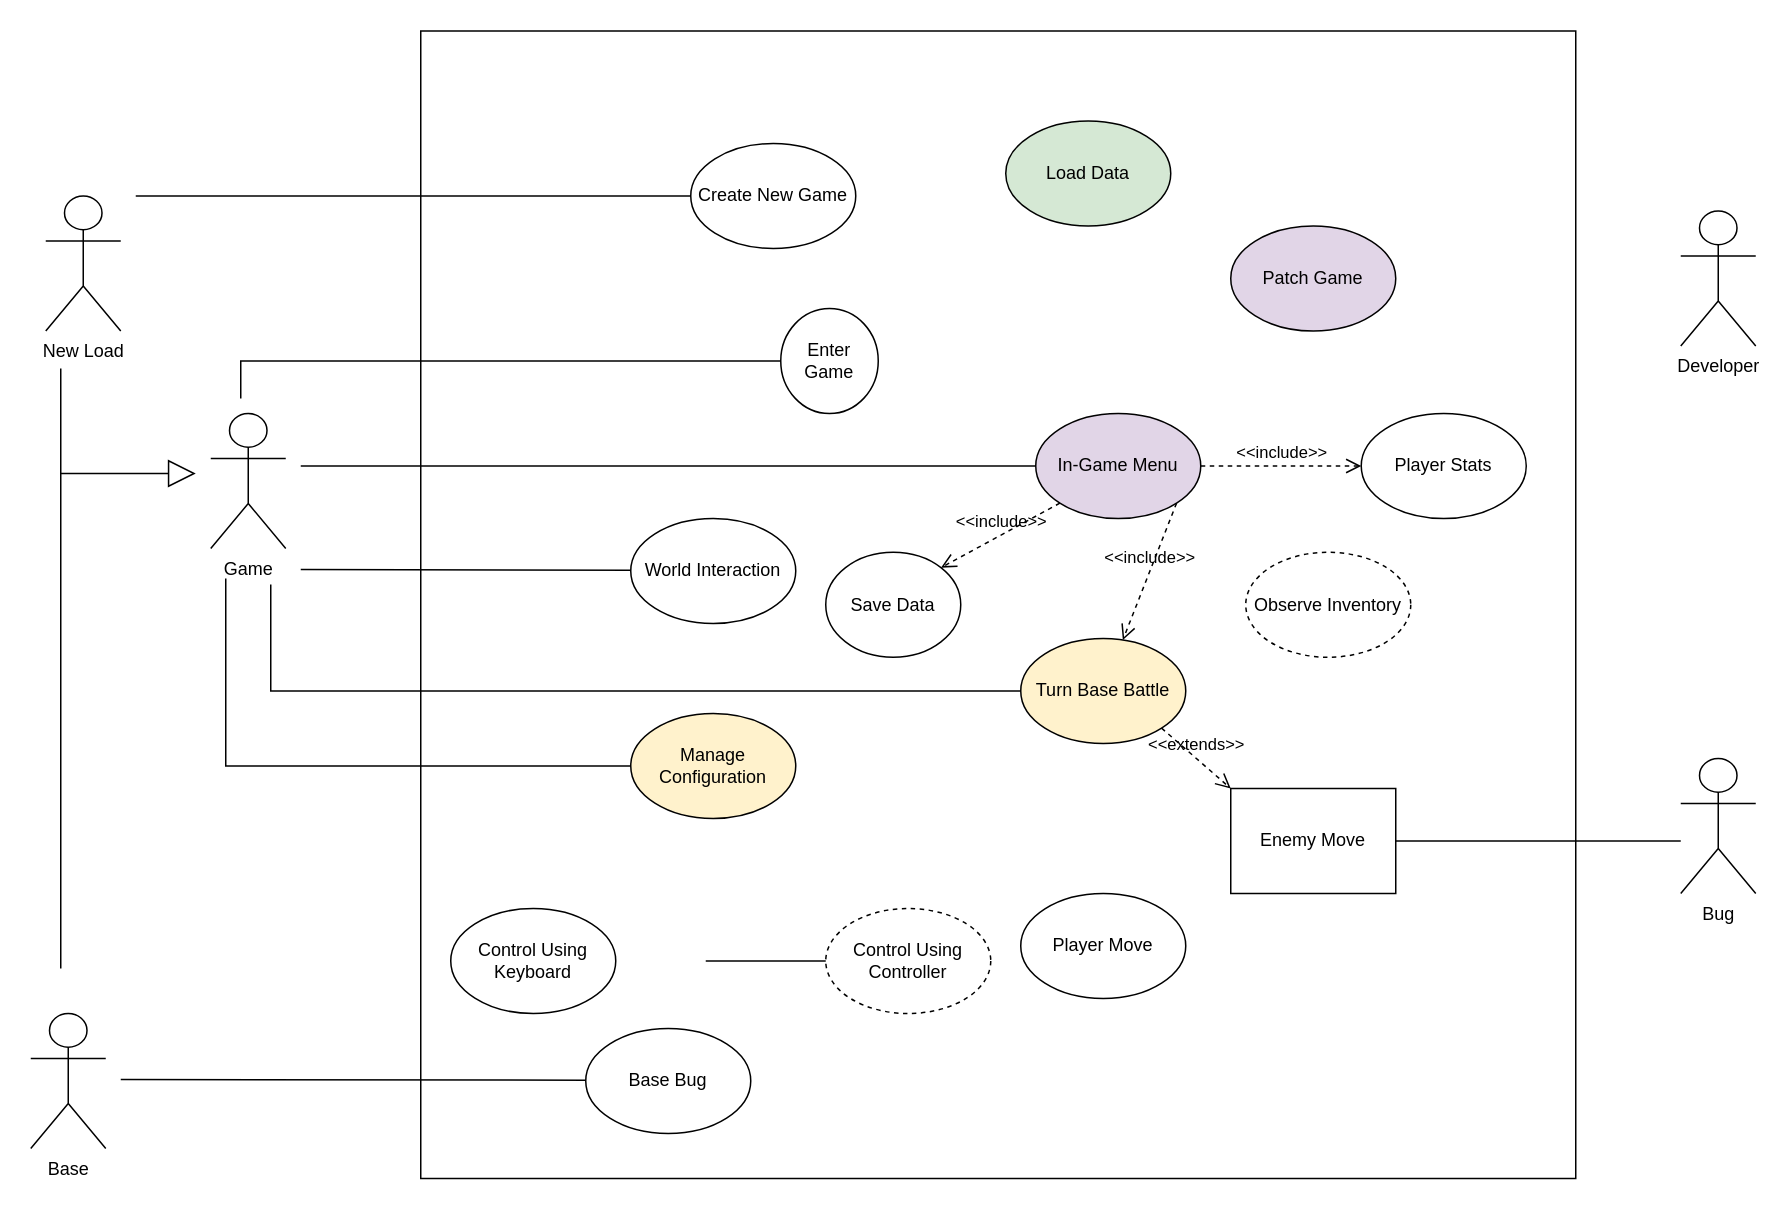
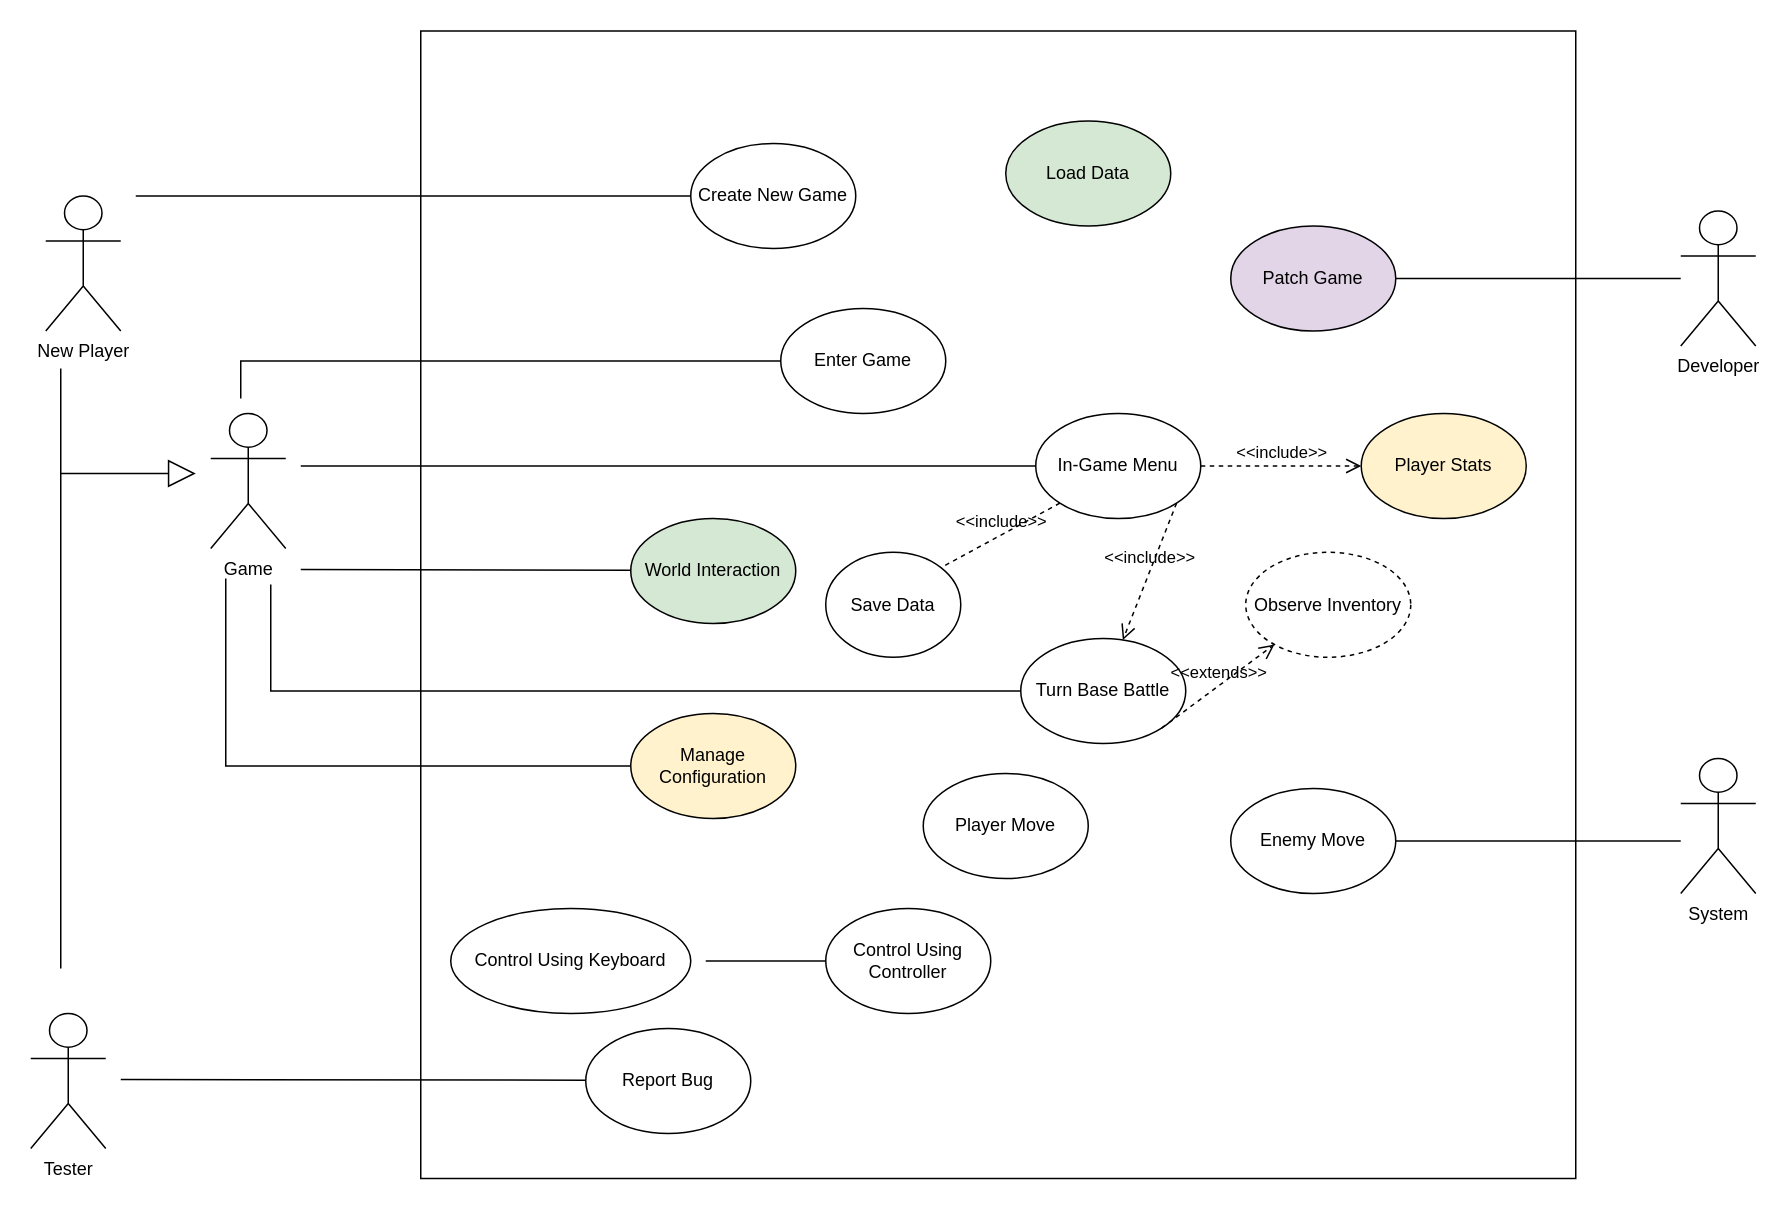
  <mxCell id="0" />
  <mxCell id="1" parent="0" />
  <mxCell id="2" value="" style="rounded=0;whiteSpace=wrap;html=1;" parent="1" vertex="1"><mxGeometry x="280" y="20" width="770" height="765" as="geometry" /></mxCell>
- <mxCell id="3" value="Enter Game" style="ellipse;whiteSpace=wrap;html=1;" parent="1" vertex="1"><mxGeometry x="520" y="205" width="65" height="70" as="geometry" /></mxCell>
- <mxCell id="4" value="In-Game Menu" style="ellipse;whiteSpace=wrap;html=1;fillColor=#e1d5e7;" parent="1" vertex="1"><mxGeometry x="690" y="275" width="110" height="70" as="geometry" /></mxCell>
+ <mxCell id="3" value="Enter Game" style="ellipse;whiteSpace=wrap;html=1;" parent="1" vertex="1"><mxGeometry x="520" y="205" width="110" height="70" as="geometry" /></mxCell>
+ <mxCell id="4" value="In-Game Menu" style="ellipse;whiteSpace=wrap;html=1;" parent="1" vertex="1"><mxGeometry x="690" y="275" width="110" height="70" as="geometry" /></mxCell>
  <mxCell id="5" value="Create New Game&lt;span style=&quot;color: rgba(0, 0, 0, 0); font-family: monospace; font-size: 0px; text-align: start; text-wrap-mode: nowrap;&quot;&gt;%3CmxGraphModel%3E%3Croot%3E%3CmxCell%20id%3D%220%22%2F%3E%3CmxCell%20id%3D%221%22%20parent%3D%220%22%2F%3E%3CmxCell%20id%3D%222%22%20value%3D%22Enter%20Game%22%20style%3D%22ellipse%3BwhiteSpace%3Dwrap%3Bhtml%3D1%3B%22%20vertex%3D%221%22%20parent%3D%221%22%3E%3CmxGeometry%20x%3D%22240%22%20y%3D%22190%22%20width%3D%22110%22%20height%3D%2270%22%20as%3D%22geometry%22%2F%3E%3C%2FmxCell%3E%3C%2Froot%3E%3C%2FmxGraphModel%3E&lt;/span&gt;" style="ellipse;whiteSpace=wrap;html=1;" parent="1" vertex="1"><mxGeometry x="460" y="95" width="110" height="70" as="geometry" /></mxCell>
  <mxCell id="6" value="Load Data" style="ellipse;whiteSpace=wrap;html=1;fillColor=#d5e8d4;" parent="1" vertex="1"><mxGeometry x="670" y="80" width="110" height="70" as="geometry" /></mxCell>
  <mxCell id="7" value="Manage Configuration" style="ellipse;whiteSpace=wrap;html=1;fillColor=#fff2cc;" parent="1" vertex="1"><mxGeometry x="420" y="475" width="110" height="70" as="geometry" /></mxCell>
- <mxCell id="8" value="Control Using Controller" style="ellipse;whiteSpace=wrap;html=1;dashed=1;" parent="1" vertex="1"><mxGeometry x="550" y="605" width="110" height="70" as="geometry" /></mxCell>
- <mxCell id="9" value="Control Using Keyboard" style="ellipse;whiteSpace=wrap;html=1;" parent="1" vertex="1"><mxGeometry x="300" y="605" width="110" height="70" as="geometry" /></mxCell>
- <mxCell id="10" value="World Interaction" style="ellipse;whiteSpace=wrap;html=1;" parent="1" vertex="1"><mxGeometry x="420" y="345" width="110" height="70" as="geometry" /></mxCell>
- <mxCell id="11" value="Turn Base Battle" style="ellipse;whiteSpace=wrap;html=1;fillColor=#fff2cc;" parent="1" vertex="1"><mxGeometry x="680" y="425" width="110" height="70" as="geometry" /></mxCell>
- <mxCell id="12" value="Enemy Move" style="whiteSpace=wrap;html=1;rounded=0;" parent="1" vertex="1"><mxGeometry x="820" y="525" width="110" height="70" as="geometry" /></mxCell>
- <mxCell id="13" value="Player Move" style="ellipse;whiteSpace=wrap;html=1;" parent="1" vertex="1"><mxGeometry x="680" y="595" width="110" height="70" as="geometry" /></mxCell>
+ <mxCell id="8" value="Control Using Controller" style="ellipse;whiteSpace=wrap;html=1;" parent="1" vertex="1"><mxGeometry x="550" y="605" width="110" height="70" as="geometry" /></mxCell>
+ <mxCell id="9" value="Control Using Keyboard" style="ellipse;whiteSpace=wrap;html=1;" parent="1" vertex="1"><mxGeometry x="300" y="605" width="160" height="70" as="geometry" /></mxCell>
+ <mxCell id="10" value="World Interaction" style="ellipse;whiteSpace=wrap;html=1;fillColor=#d5e8d4;" parent="1" vertex="1"><mxGeometry x="420" y="345" width="110" height="70" as="geometry" /></mxCell>
+ <mxCell id="11" value="Turn Base Battle" style="ellipse;whiteSpace=wrap;html=1;" parent="1" vertex="1"><mxGeometry x="680" y="425" width="110" height="70" as="geometry" /></mxCell>
+ <mxCell id="12" value="Enemy Move" style="ellipse;whiteSpace=wrap;html=1;" parent="1" vertex="1"><mxGeometry x="820" y="525" width="110" height="70" as="geometry" /></mxCell>
+ <mxCell id="13" value="Player Move" style="ellipse;whiteSpace=wrap;html=1;" parent="1" vertex="1"><mxGeometry x="615" y="515" width="110" height="70" as="geometry" /></mxCell>
  <mxCell id="14" value="Patch Game" style="ellipse;whiteSpace=wrap;html=1;fillColor=#e1d5e7;" parent="1" vertex="1"><mxGeometry x="820" y="150" width="110" height="70" as="geometry" /></mxCell>
  <mxCell id="15" value="Save Data" style="ellipse;whiteSpace=wrap;html=1;" parent="1" vertex="1"><mxGeometry x="550" y="367.5" width="90" height="70" as="geometry" /></mxCell>
  <mxCell id="16" value="Observe Inventory" style="ellipse;whiteSpace=wrap;html=1;dashed=1;" parent="1" vertex="1"><mxGeometry x="830" y="367.5" width="110" height="70" as="geometry" /></mxCell>
- <mxCell id="17" value="Player Stats" style="ellipse;whiteSpace=wrap;html=1;" parent="1" vertex="1"><mxGeometry x="907" y="275" width="110" height="70" as="geometry" /></mxCell>
+ <mxCell id="17" value="Player Stats" style="ellipse;whiteSpace=wrap;html=1;fillColor=#fff2cc;" parent="1" vertex="1"><mxGeometry x="907" y="275" width="110" height="70" as="geometry" /></mxCell>
  <mxCell id="18" value="Game" style="shape=umlActor;verticalLabelPosition=bottom;verticalAlign=top;html=1;" parent="1" vertex="1"><mxGeometry x="140" y="275" width="50" height="90" as="geometry" /></mxCell>
  <mxCell id="19" value="Developer" style="shape=umlActor;verticalLabelPosition=bottom;verticalAlign=top;html=1;" parent="1" vertex="1"><mxGeometry x="1120" y="140" width="50" height="90" as="geometry" /></mxCell>
- <mxCell id="20" value="Bug" style="shape=umlActor;verticalLabelPosition=bottom;verticalAlign=top;html=1;" parent="1" vertex="1"><mxGeometry x="1120" y="505" width="50" height="90" as="geometry" /></mxCell>
+ <mxCell id="20" value="System" style="shape=umlActor;verticalLabelPosition=bottom;verticalAlign=top;html=1;" parent="1" vertex="1"><mxGeometry x="1120" y="505" width="50" height="90" as="geometry" /></mxCell>
  <mxCell id="21" value="" style="endArrow=none;html=1;rounded=0;entryX=0;entryY=0.5;entryDx=0;entryDy=0;" parent="1" target="4" edge="1"><mxGeometry width="50" height="50" relative="1" as="geometry"><mxPoint x="200" y="310" as="sourcePoint" /><mxPoint x="430" y="309.38" as="targetPoint" /></mxGeometry></mxCell>
- <mxCell id="22" value="Base" style="shape=umlActor;verticalLabelPosition=bottom;verticalAlign=top;html=1;" parent="1" vertex="1"><mxGeometry x="20" y="675" width="50" height="90" as="geometry" /></mxCell>
+ <mxCell id="22" value="Tester" style="shape=umlActor;verticalLabelPosition=bottom;verticalAlign=top;html=1;" parent="1" vertex="1"><mxGeometry x="20" y="675" width="50" height="90" as="geometry" /></mxCell>
+ <mxCell id="23" value="" style="endArrow=none;html=1;rounded=0;exitX=1;exitY=0.5;exitDx=0;exitDy=0;" parent="1" source="14" target="19" edge="1"><mxGeometry width="50" height="50" relative="1" as="geometry"><mxPoint x="200" y="319" as="sourcePoint" /><mxPoint x="700" y="320" as="targetPoint" /></mxGeometry></mxCell>
  <mxCell id="24" value="&amp;lt;&amp;lt;include&amp;gt;&amp;gt;" style="endArrow=open;startArrow=none;endFill=0;startFill=0;endSize=8;html=1;verticalAlign=bottom;dashed=1;labelBackgroundColor=none;rounded=0;exitX=1;exitY=0;exitDx=0;exitDy=0;entryX=0;entryY=0.5;entryDx=0;entryDy=0;" parent="1" target="17" edge="1"><mxGeometry width="160" relative="1" as="geometry"><mxPoint x="800" y="310" as="sourcePoint" /><mxPoint x="902" y="245" as="targetPoint" /></mxGeometry></mxCell>
  <mxCell id="25" value="&amp;lt;&amp;lt;include&amp;gt;&amp;gt;" style="endArrow=open;startArrow=none;endFill=0;startFill=0;endSize=8;html=1;verticalAlign=bottom;dashed=1;labelBackgroundColor=none;rounded=0;exitX=1;exitY=1;exitDx=0;exitDy=0;" parent="1" source="4" target="11" edge="1"><mxGeometry width="160" relative="1" as="geometry"><mxPoint x="790" y="335" as="sourcePoint" /><mxPoint x="897" y="335" as="targetPoint" /></mxGeometry></mxCell>
- <mxCell id="26" value="&amp;lt;&amp;lt;include&amp;gt;&amp;gt;" style="endArrow=open;startArrow=none;endFill=0;startFill=0;endSize=8;html=1;verticalAlign=bottom;dashed=1;labelBackgroundColor=none;rounded=0;exitX=0;exitY=1;exitDx=0;exitDy=0;entryX=1;entryY=0;entryDx=0;entryDy=0;" parent="1" source="4" target="15" edge="1"><mxGeometry width="160" relative="1" as="geometry"><mxPoint x="794" y="345" as="sourcePoint" /><mxPoint x="856" y="425" as="targetPoint" /></mxGeometry></mxCell>
+ <mxCell id="26" value="&amp;lt;&amp;lt;include&amp;gt;&amp;gt;" style="endArrow=none;startArrow=none;endFill=0;startFill=0;endSize=8;html=1;verticalAlign=bottom;dashed=1;labelBackgroundColor=none;rounded=0;exitX=0;exitY=1;exitDx=0;exitDy=0;entryX=1;entryY=0;entryDx=0;entryDy=0;" parent="1" source="4" target="15" edge="1"><mxGeometry width="160" relative="1" as="geometry"><mxPoint x="794" y="345" as="sourcePoint" /><mxPoint x="856" y="425" as="targetPoint" /></mxGeometry></mxCell>
  <mxCell id="27" value="" style="endArrow=none;html=1;rounded=0;exitX=1;exitY=0.5;exitDx=0;exitDy=0;" parent="1" source="12" edge="1"><mxGeometry width="50" height="50" relative="1" as="geometry"><mxPoint x="930" y="555" as="sourcePoint" /><mxPoint x="1120" y="560" as="targetPoint" /></mxGeometry></mxCell>
- <mxCell id="28" value="Base Bug" style="ellipse;whiteSpace=wrap;html=1;" parent="1" vertex="1"><mxGeometry x="390" y="685" width="110" height="70" as="geometry" /></mxCell>
+ <mxCell id="28" value="Report Bug" style="ellipse;whiteSpace=wrap;html=1;" parent="1" vertex="1"><mxGeometry x="390" y="685" width="110" height="70" as="geometry" /></mxCell>
  <mxCell id="29" value="" style="endArrow=none;html=1;rounded=0;" parent="1" edge="1"><mxGeometry width="50" height="50" relative="1" as="geometry"><mxPoint y="719" as="sourcePoint" x="80" /><mxPoint x="390" y="719.47" as="targetPoint" /></mxGeometry></mxCell>
  <mxCell id="30" value="" style="endArrow=none;html=1;rounded=0;" parent="1" edge="1"><mxGeometry width="50" height="50" relative="1" as="geometry"><mxPoint x="200" y="379" as="sourcePoint" /><mxPoint x="420" y="379.47" as="targetPoint" /></mxGeometry></mxCell>
  <mxCell id="31" value="" style="endArrow=none;html=1;rounded=0;entryX=0;entryY=0.5;entryDx=0;entryDy=0;" parent="1" target="7" edge="1"><mxGeometry width="50" height="50" relative="1" as="geometry"><mxPoint x="150" y="385" as="sourcePoint" /><mxPoint x="430" y="489.94" as="targetPoint" /><Array as="points"><mxPoint x="150" y="510" /></Array></mxGeometry></mxCell>
  <mxCell id="32" value="" style="endArrow=none;html=1;rounded=0;entryX=0;entryY=0.5;entryDx=0;entryDy=0;" parent="1" target="11" edge="1"><mxGeometry width="50" height="50" relative="1" as="geometry"><mxPoint x="180" y="389" as="sourcePoint" /><mxPoint x="430" y="389.47" as="targetPoint" /><Array as="points"><mxPoint x="180" y="460" /></Array></mxGeometry></mxCell>
- <mxCell id="33" value="&amp;lt;&amp;lt;extends&amp;gt;&amp;gt;" style="endArrow=open;startArrow=none;endFill=0;startFill=0;endSize=8;html=1;verticalAlign=bottom;dashed=1;labelBackgroundColor=none;rounded=0;exitX=1;exitY=1;exitDx=0;exitDy=0;entryX=0;entryY=0;entryDx=0;entryDy=0;" parent="1" source="11" target="12" edge="1"><mxGeometry width="160" relative="1" as="geometry"><mxPoint x="494" y="545" as="sourcePoint" /><mxPoint x="545" y="595" as="targetPoint" /></mxGeometry></mxCell>
+ <mxCell id="33" value="&amp;lt;&amp;lt;extends&amp;gt;&amp;gt;" style="endArrow=open;startArrow=none;endFill=0;startFill=0;endSize=8;html=1;verticalAlign=bottom;dashed=1;labelBackgroundColor=none;rounded=0;exitX=1;exitY=1;exitDx=0;exitDy=0;" parent="1" source="11" target="16" edge="1"><mxGeometry width="160" relative="1" as="geometry"><mxPoint x="494" y="545" as="sourcePoint" /><mxPoint x="545" y="595" as="targetPoint" /></mxGeometry></mxCell>
  <mxCell id="34" value="" style="endArrow=none;html=1;rounded=0;entryX=0;entryY=0.5;entryDx=0;entryDy=0;" edge="1" parent="1" target="8"><mxGeometry width="50" height="50" relative="1" as="geometry"><mxPoint x="470" y="640" as="sourcePoint" /><mxPoint x="540" y="605" as="targetPoint" /></mxGeometry></mxCell>
  <mxCell id="35" value="" style="endArrow=block;endSize=16;endFill=0;html=1;rounded=0;" edge="1" parent="1"><mxGeometry width="160" relative="1" as="geometry"><mxPoint x="40" y="645" as="sourcePoint" /><mxPoint x="130" y="315" as="targetPoint" /><Array as="points"><mxPoint x="40" y="315" /></Array></mxGeometry></mxCell>
- <mxCell id="36" value="New Load" style="shape=umlActor;verticalLabelPosition=bottom;verticalAlign=top;html=1;" vertex="1" parent="1"><mxGeometry x="30" y="130" width="50" height="90" as="geometry" /></mxCell>
+ <mxCell id="36" value="New Player" style="shape=umlActor;verticalLabelPosition=bottom;verticalAlign=top;html=1;" vertex="1" parent="1"><mxGeometry x="30" y="130" width="50" height="90" as="geometry" /></mxCell>
  <mxCell id="37" value="" style="endArrow=none;html=1;rounded=0;" edge="1" parent="1"><mxGeometry width="50" height="50" relative="1" as="geometry"><mxPoint x="40" y="315" as="sourcePoint" /><mxPoint x="40" y="245" as="targetPoint" /><Array as="points"><mxPoint x="40" y="315" /><mxPoint x="40" y="275" /></Array></mxGeometry></mxCell>
  <mxCell id="38" value="" style="endArrow=none;html=1;rounded=0;entryX=0;entryY=0.5;entryDx=0;entryDy=0;" edge="1" parent="1" target="3"><mxGeometry width="50" height="50" relative="1" as="geometry"><mxPoint x="160" y="265" as="sourcePoint" /><mxPoint x="700" y="320" as="targetPoint" /><Array as="points"><mxPoint x="160" y="240" /></Array></mxGeometry></mxCell>
  <mxCell id="39" value="" style="endArrow=none;html=1;rounded=0;entryX=0;entryY=0.5;entryDx=0;entryDy=0;" edge="1" parent="1" target="5"><mxGeometry width="50" height="50" relative="1" as="geometry"><mxPoint x="90" y="130" as="sourcePoint" /><mxPoint x="410" y="125" as="targetPoint" /></mxGeometry></mxCell>
